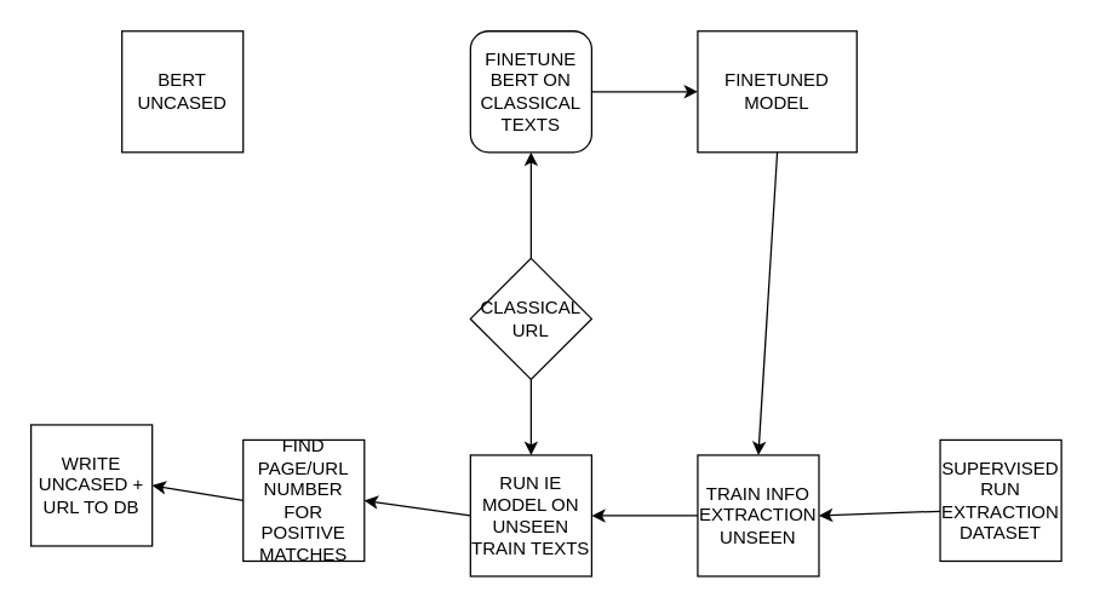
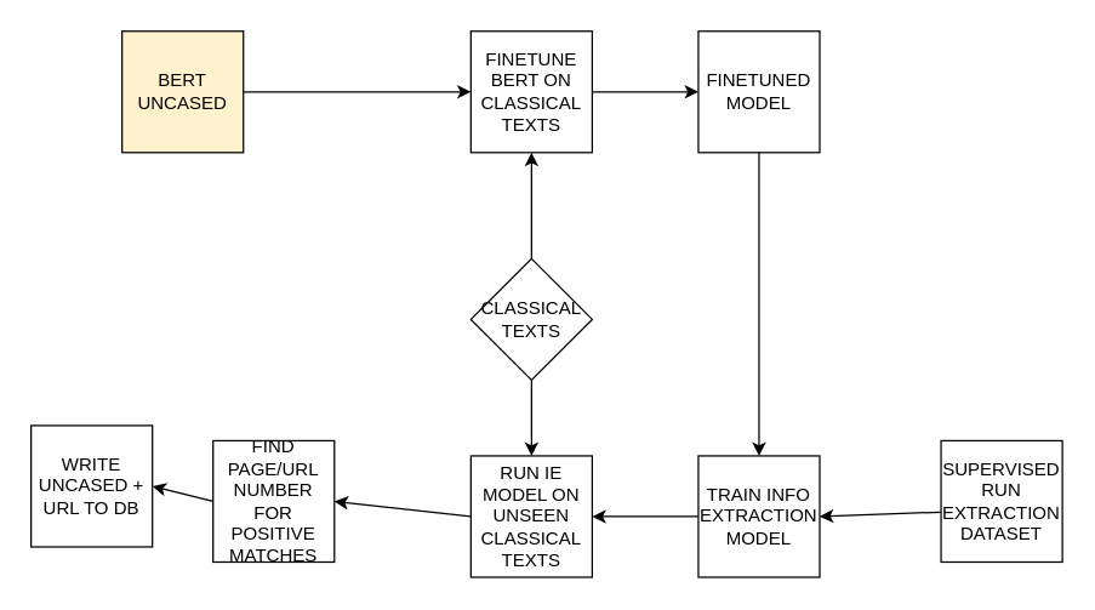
  <mxCell id="0" />
  <mxCell id="1" parent="0" />
- <mxCell id="2" value="BERT UNCASED" style="whiteSpace=wrap;html=1;aspect=fixed;" vertex="1" parent="1"><mxGeometry x="80" y="20" width="80" height="80" as="geometry" /></mxCell>
- <mxCell id="3" value="FINETUNE BERT ON CLASSICAL TEXTS" style="whiteSpace=wrap;html=1;aspect=fixed;rounded=1;" vertex="1" parent="1"><mxGeometry x="310" y="20" width="80" height="80" as="geometry" /></mxCell>
- <mxCell id="4" value="CLASSICAL URL" style="rhombus;whiteSpace=wrap;html=1;" vertex="1" parent="1"><mxGeometry x="310" y="170" width="80" height="80" as="geometry" /></mxCell>
+ <mxCell id="2" value="BERT UNCASED" style="whiteSpace=wrap;html=1;aspect=fixed;fillColor=#fff2cc;" vertex="1" parent="1"><mxGeometry x="80" y="20" width="80" height="80" as="geometry" /></mxCell>
+ <mxCell id="3" value="FINETUNE BERT ON CLASSICAL TEXTS" style="whiteSpace=wrap;html=1;aspect=fixed;" vertex="1" parent="1"><mxGeometry x="310" y="20" width="80" height="80" as="geometry" /></mxCell>
+ <mxCell id="4" value="CLASSICAL TEXTS" style="rhombus;whiteSpace=wrap;html=1;" vertex="1" parent="1"><mxGeometry x="310" y="170" width="80" height="80" as="geometry" /></mxCell>
+ <mxCell id="5" value="" style="endArrow=classic;html=1;exitX=1;exitY=0.5;exitDx=0;exitDy=0;entryX=0;entryY=0.5;entryDx=0;entryDy=0;" edge="1" parent="1" source="2" target="3"><mxGeometry width="50" height="50" relative="1" as="geometry"><mxPoint x="340" y="300" as="sourcePoint" /><mxPoint x="390" y="250" as="targetPoint" /></mxGeometry></mxCell>
  <mxCell id="6" value="" style="endArrow=classic;html=1;exitX=0.5;exitY=0;exitDx=0;exitDy=0;entryX=0.5;entryY=1;entryDx=0;entryDy=0;" edge="1" parent="1" source="4" target="3"><mxGeometry width="50" height="50" relative="1" as="geometry"><mxPoint x="170" y="70" as="sourcePoint" /><mxPoint x="320" y="70" as="targetPoint" /></mxGeometry></mxCell>
- <mxCell id="7" value="FINETUNED MODEL" style="whiteSpace=wrap;html=1;aspect=fixed;" vertex="1" parent="1"><mxGeometry x="460" y="20" width="105" height="80" as="geometry" /></mxCell>
+ <mxCell id="7" value="FINETUNED MODEL" style="whiteSpace=wrap;html=1;aspect=fixed;" vertex="1" parent="1"><mxGeometry x="460" y="20" width="80" height="80" as="geometry" /></mxCell>
  <mxCell id="8" value="" style="endArrow=classic;html=1;exitX=1;exitY=0.5;exitDx=0;exitDy=0;entryX=0;entryY=0.5;entryDx=0;entryDy=0;" edge="1" parent="1" source="3" target="7"><mxGeometry width="50" height="50" relative="1" as="geometry"><mxPoint x="170" y="70" as="sourcePoint" /><mxPoint x="320" y="70" as="targetPoint" /></mxGeometry></mxCell>
- <mxCell id="9" value="TRAIN INFO EXTRACTION UNSEEN" style="whiteSpace=wrap;html=1;aspect=fixed;" vertex="1" parent="1"><mxGeometry x="460" y="300" width="80" height="80" as="geometry" /></mxCell>
+ <mxCell id="9" value="TRAIN INFO EXTRACTION MODEL" style="whiteSpace=wrap;html=1;aspect=fixed;" vertex="1" parent="1"><mxGeometry x="460" y="300" width="80" height="80" as="geometry" /></mxCell>
  <mxCell id="10" value="" style="endArrow=classic;html=1;exitX=0.5;exitY=1;exitDx=0;exitDy=0;entryX=0.5;entryY=0;entryDx=0;entryDy=0;entryPerimeter=0;" edge="1" parent="1" source="7" target="9"><mxGeometry width="50" height="50" relative="1" as="geometry"><mxPoint x="400" y="70" as="sourcePoint" /><mxPoint x="470" y="70" as="targetPoint" /></mxGeometry></mxCell>
  <mxCell id="11" value="SUPERVISED RUN EXTRACTION DATASET" style="whiteSpace=wrap;html=1;aspect=fixed;" vertex="1" parent="1"><mxGeometry x="620" y="290" width="80" height="80" as="geometry" /></mxCell>
  <mxCell id="12" value="" style="endArrow=classic;html=1;exitX=0;exitY=0.588;exitDx=0;exitDy=0;exitPerimeter=0;" edge="1" parent="1" source="11"><mxGeometry width="50" height="50" relative="1" as="geometry"><mxPoint x="400" y="70" as="sourcePoint" /><mxPoint x="540" y="340" as="targetPoint" /></mxGeometry></mxCell>
- <mxCell id="13" value="RUN IE MODEL ON UNSEEN TRAIN TEXTS" style="whiteSpace=wrap;html=1;aspect=fixed;" vertex="1" parent="1"><mxGeometry x="310" y="300" width="80" height="80" as="geometry" /></mxCell>
+ <mxCell id="13" value="RUN IE MODEL ON UNSEEN CLASSICAL TEXTS" style="whiteSpace=wrap;html=1;aspect=fixed;" vertex="1" parent="1"><mxGeometry x="310" y="300" width="80" height="80" as="geometry" /></mxCell>
  <mxCell id="14" value="" style="endArrow=classic;html=1;exitX=0;exitY=0.5;exitDx=0;exitDy=0;entryX=1;entryY=0.5;entryDx=0;entryDy=0;" edge="1" parent="1" source="9" target="13"><mxGeometry width="50" height="50" relative="1" as="geometry"><mxPoint x="630" y="347.04" as="sourcePoint" /><mxPoint x="550" y="350" as="targetPoint" /></mxGeometry></mxCell>
  <mxCell id="15" value="" style="endArrow=classic;html=1;exitX=0.5;exitY=1;exitDx=0;exitDy=0;entryX=0.5;entryY=0;entryDx=0;entryDy=0;" edge="1" parent="1" source="4" target="13"><mxGeometry width="50" height="50" relative="1" as="geometry"><mxPoint x="360" y="180" as="sourcePoint" /><mxPoint x="360" y="110" as="targetPoint" /></mxGeometry></mxCell>
- <mxCell id="16" value="FIND PAGE/URL NUMBER FOR POSITIVE MATCHES" style="whiteSpace=wrap;html=1;aspect=fixed;" vertex="1" parent="1"><mxGeometry x="160" y="290" width="80" height="80" as="geometry" /></mxCell>
+ <mxCell id="16" value="FIND PAGE/URL NUMBER FOR POSITIVE MATCHES" style="whiteSpace=wrap;html=1;aspect=fixed;" vertex="1" parent="1"><mxGeometry x="140" y="290" width="80" height="80" as="geometry" /></mxCell>
  <mxCell id="17" value="" style="endArrow=classic;html=1;exitX=0;exitY=0.5;exitDx=0;exitDy=0;entryX=1;entryY=0.5;entryDx=0;entryDy=0;" edge="1" parent="1" source="13" target="16"><mxGeometry width="50" height="50" relative="1" as="geometry"><mxPoint x="470" y="350" as="sourcePoint" /><mxPoint x="400" y="350" as="targetPoint" /></mxGeometry></mxCell>
  <mxCell id="18" value="WRITE UNCASED + URL TO DB" style="whiteSpace=wrap;html=1;aspect=fixed;" vertex="1" parent="1"><mxGeometry x="20" y="280" width="80" height="80" as="geometry" /></mxCell>
  <mxCell id="19" value="" style="endArrow=classic;html=1;exitX=0;exitY=0.5;exitDx=0;exitDy=0;entryX=1;entryY=0.5;entryDx=0;entryDy=0;" edge="1" parent="1" source="16" target="18"><mxGeometry width="50" height="50" relative="1" as="geometry"><mxPoint x="320" y="350" as="sourcePoint" /><mxPoint x="250" y="340" as="targetPoint" /></mxGeometry></mxCell>
